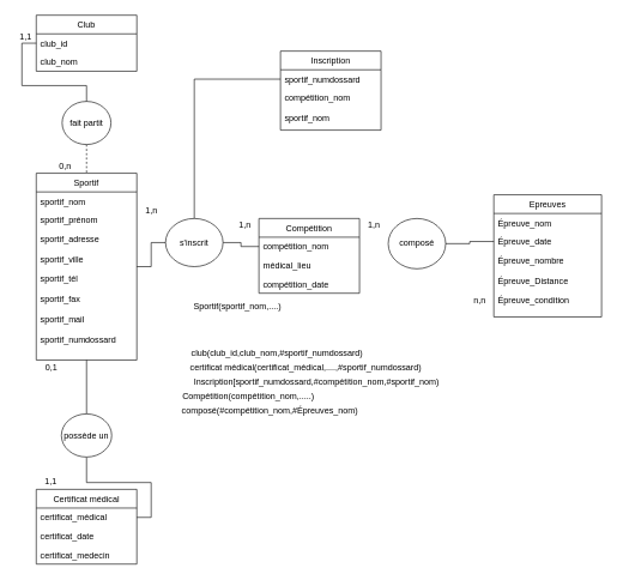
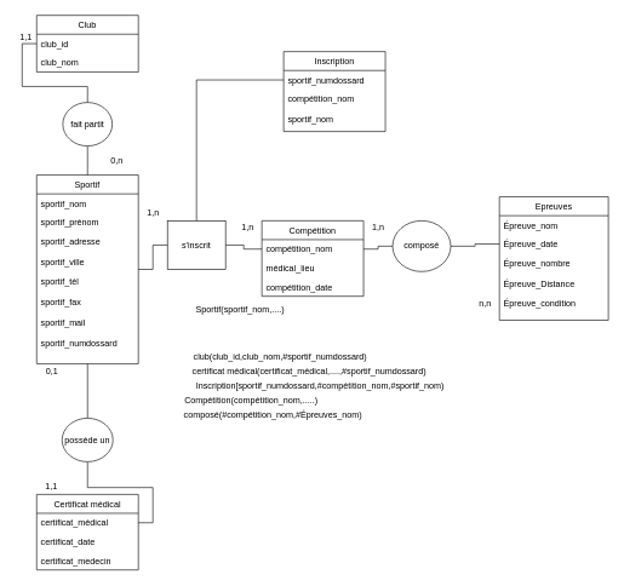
  <mxCell id="0" />
  <mxCell id="1" parent="0" />
  <mxCell id="2" style="edgeStyle=orthogonalEdgeStyle;rounded=0;orthogonalLoop=1;jettySize=auto;html=1;exitX=0.5;exitY=1;exitDx=0;exitDy=0;endArrow=none;endFill=0;" parent="1" source="3" target="13" edge="1"><mxGeometry relative="1" as="geometry" /></mxCell>
  <mxCell id="3" value="Sportif" style="swimlane;fontStyle=0;childLayout=stackLayout;horizontal=1;startSize=26;fillColor=none;horizontalStack=0;resizeParent=1;resizeParentMax=0;resizeLast=0;collapsible=1;marginBottom=0;" parent="1" vertex="1"><mxGeometry x="50" y="240" width="140" height="260" as="geometry" /></mxCell>
  <mxCell id="4" value="sportif_nom" style="text;strokeColor=none;fillColor=none;align=left;verticalAlign=top;spacingLeft=4;spacingRight=4;overflow=hidden;rotatable=0;points=[[0,0.5],[1,0.5]];portConstraint=eastwest;" parent="3" vertex="1"><mxGeometry y="26" width="140" height="26" as="geometry" /></mxCell>
  <mxCell id="5" value="sportif_prénom" style="text;strokeColor=none;fillColor=none;align=left;verticalAlign=top;spacingLeft=4;spacingRight=4;overflow=hidden;rotatable=0;points=[[0,0.5],[1,0.5]];portConstraint=eastwest;" parent="3" vertex="1"><mxGeometry y="52" width="140" height="26" as="geometry" /></mxCell>
  <mxCell id="6" value="sportif_adresse&#10;&#10;sportif_ville&#10;&#10;sportif_tél&#10;&#10;sportif_fax&#10;&#10;sportif_mail&#10;&#10;sportif_numdossard&#10;" style="text;strokeColor=none;fillColor=none;align=left;verticalAlign=top;spacingLeft=4;spacingRight=4;overflow=hidden;rotatable=0;points=[[0,0.5],[1,0.5]];portConstraint=eastwest;" parent="3" vertex="1"><mxGeometry y="78" width="140" height="182" as="geometry" /></mxCell>
- <mxCell id="7" style="edgeStyle=orthogonalEdgeStyle;rounded=0;orthogonalLoop=1;jettySize=auto;html=1;exitX=0.5;exitY=1;exitDx=0;exitDy=0;entryX=0.5;entryY=0;entryDx=0;entryDy=0;endArrow=none;endFill=0;dashed=1;" parent="1" source="8" target="3" edge="1"><mxGeometry relative="1" as="geometry" /></mxCell>
+ <mxCell id="7" style="edgeStyle=orthogonalEdgeStyle;rounded=0;orthogonalLoop=1;jettySize=auto;html=1;exitX=0.5;exitY=1;exitDx=0;exitDy=0;entryX=0.5;entryY=0;entryDx=0;entryDy=0;endArrow=none;endFill=0;" parent="1" source="8" target="3" edge="1"><mxGeometry relative="1" as="geometry" /></mxCell>
  <mxCell id="8" value="fait partit" style="ellipse;whiteSpace=wrap;html=1;" parent="1" vertex="1"><mxGeometry x="86" y="140" width="68" height="60" as="geometry" /></mxCell>
  <mxCell id="9" value="Club" style="swimlane;fontStyle=0;childLayout=stackLayout;horizontal=1;startSize=26;fillColor=none;horizontalStack=0;resizeParent=1;resizeParentMax=0;resizeLast=0;collapsible=1;marginBottom=0;" parent="1" vertex="1"><mxGeometry x="50" width="140" height="78" as="geometry" y="20" /></mxCell>
  <mxCell id="10" value="club_id" style="text;strokeColor=none;fillColor=none;align=left;verticalAlign=top;spacingLeft=4;spacingRight=4;overflow=hidden;rotatable=0;points=[[0,0.5],[1,0.5]];portConstraint=eastwest;" parent="9" vertex="1"><mxGeometry y="26" width="140" height="26" as="geometry" /></mxCell>
  <mxCell id="11" value="club_nom" style="text;strokeColor=none;fillColor=none;align=left;verticalAlign=top;spacingLeft=4;spacingRight=4;overflow=hidden;rotatable=0;points=[[0,0.5],[1,0.5]];portConstraint=eastwest;" parent="9" vertex="1"><mxGeometry y="52" width="140" height="26" as="geometry" /></mxCell>
  <mxCell id="12" value="" style="edgeStyle=orthogonalEdgeStyle;rounded=0;orthogonalLoop=1;jettySize=auto;html=1;endArrow=none;endFill=0;" parent="1" source="13" target="18" edge="1"><mxGeometry relative="1" as="geometry" /></mxCell>
  <mxCell id="13" value="possède un" style="ellipse;whiteSpace=wrap;html=1;" parent="1" vertex="1"><mxGeometry x="85" y="575" width="70" height="60" as="geometry" /></mxCell>
  <mxCell id="14" value="Inscription" style="swimlane;fontStyle=0;childLayout=stackLayout;horizontal=1;startSize=26;fillColor=none;horizontalStack=0;resizeParent=1;resizeParentMax=0;resizeLast=0;collapsible=1;marginBottom=0;" parent="1" vertex="1"><mxGeometry x="390" y="70" width="140" height="110" as="geometry" /></mxCell>
  <mxCell id="15" value="sportif_numdossard" style="text;strokeColor=none;fillColor=none;align=left;verticalAlign=top;spacingLeft=4;spacingRight=4;overflow=hidden;rotatable=0;points=[[0,0.5],[1,0.5]];portConstraint=eastwest;" parent="14" vertex="1"><mxGeometry y="26" width="140" height="26" as="geometry" /></mxCell>
  <mxCell id="16" value="compétition_nom&#10;&#10;sportif_nom&#10;" style="text;strokeColor=none;fillColor=none;align=left;verticalAlign=top;spacingLeft=4;spacingRight=4;overflow=hidden;rotatable=0;points=[[0,0.5],[1,0.5]];portConstraint=eastwest;" parent="14" vertex="1"><mxGeometry y="52" width="140" height="58" as="geometry" /></mxCell>
  <mxCell id="17" value="Certificat médical " style="swimlane;fontStyle=0;childLayout=stackLayout;horizontal=1;startSize=26;fillColor=none;horizontalStack=0;resizeParent=1;resizeParentMax=0;resizeLast=0;collapsible=1;marginBottom=0;" parent="1" vertex="1"><mxGeometry x="50" y="680" width="140" height="104" as="geometry" /></mxCell>
  <mxCell id="18" value="certificat_médical&#10;" style="text;strokeColor=none;fillColor=none;align=left;verticalAlign=top;spacingLeft=4;spacingRight=4;overflow=hidden;rotatable=0;points=[[0,0.5],[1,0.5]];portConstraint=eastwest;" parent="17" vertex="1"><mxGeometry y="26" width="140" height="26" as="geometry" /></mxCell>
  <mxCell id="19" value="certificat_date" style="text;strokeColor=none;fillColor=none;align=left;verticalAlign=top;spacingLeft=4;spacingRight=4;overflow=hidden;rotatable=0;points=[[0,0.5],[1,0.5]];portConstraint=eastwest;" parent="17" vertex="1"><mxGeometry y="52" width="140" height="26" as="geometry" /></mxCell>
  <mxCell id="20" value="certificat_medecin" style="text;strokeColor=none;fillColor=none;align=left;verticalAlign=top;spacingLeft=4;spacingRight=4;overflow=hidden;rotatable=0;points=[[0,0.5],[1,0.5]];portConstraint=eastwest;" parent="17" vertex="1"><mxGeometry y="78" width="140" height="26" as="geometry" /></mxCell>
  <mxCell id="21" style="edgeStyle=orthogonalEdgeStyle;rounded=0;orthogonalLoop=1;jettySize=auto;html=1;entryX=0;entryY=0.5;entryDx=0;entryDy=0;endArrow=none;endFill=0;" parent="1" source="24" target="15" edge="1"><mxGeometry relative="1" as="geometry" /></mxCell>
  <mxCell id="22" style="edgeStyle=orthogonalEdgeStyle;rounded=0;orthogonalLoop=1;jettySize=auto;html=1;exitX=1;exitY=0.5;exitDx=0;exitDy=0;entryX=0;entryY=0.5;entryDx=0;entryDy=0;endArrow=none;endFill=0;" parent="1" source="24" target="28" edge="1"><mxGeometry relative="1" as="geometry" /></mxCell>
  <mxCell id="23" style="edgeStyle=orthogonalEdgeStyle;rounded=0;orthogonalLoop=1;jettySize=auto;html=1;exitX=0;exitY=0.5;exitDx=0;exitDy=0;entryX=1;entryY=0.5;entryDx=0;entryDy=0;endArrow=none;endFill=0;" parent="1" source="24" target="3" edge="1"><mxGeometry relative="1" as="geometry" /></mxCell>
- <mxCell id="24" value="s'inscrit" style="ellipse;whiteSpace=wrap;html=1;" parent="1" vertex="1"><mxGeometry x="230" y="303" width="80" height="67" as="geometry" /></mxCell>
+ <mxCell id="24" value="s'inscrit" style="whiteSpace=wrap;html=1;rounded=0;" parent="1" vertex="1"><mxGeometry x="230" y="303" width="80" height="67" as="geometry" /></mxCell>
+ <mxCell id="25" style="edgeStyle=orthogonalEdgeStyle;rounded=0;orthogonalLoop=1;jettySize=auto;html=1;exitX=0;exitY=0.5;exitDx=0;exitDy=0;entryX=1;entryY=0.5;entryDx=0;entryDy=0;startArrow=none;startFill=0;endArrow=none;endFill=0;" parent="1" source="26" target="28" edge="1"><mxGeometry relative="1" as="geometry" /></mxCell>
  <mxCell id="26" value="composé" style="ellipse;whiteSpace=wrap;html=1;" parent="1" vertex="1"><mxGeometry x="540" y="303" width="80" height="70" as="geometry" /></mxCell>
  <mxCell id="27" value="Compétition" style="swimlane;fontStyle=0;childLayout=stackLayout;horizontal=1;startSize=26;fillColor=none;horizontalStack=0;resizeParent=1;resizeParentMax=0;resizeLast=0;collapsible=1;marginBottom=0;" parent="1" vertex="1"><mxGeometry x="360" y="303" width="140" height="104" as="geometry" /></mxCell>
  <mxCell id="28" value="compétition_nom" style="text;strokeColor=none;fillColor=none;align=left;verticalAlign=top;spacingLeft=4;spacingRight=4;overflow=hidden;rotatable=0;points=[[0,0.5],[1,0.5]];portConstraint=eastwest;" parent="27" vertex="1"><mxGeometry y="26" width="140" height="26" as="geometry" /></mxCell>
  <mxCell id="29" value="médical_lieu" style="text;strokeColor=none;fillColor=none;align=left;verticalAlign=top;spacingLeft=4;spacingRight=4;overflow=hidden;rotatable=0;points=[[0,0.5],[1,0.5]];portConstraint=eastwest;" parent="27" vertex="1"><mxGeometry y="52" width="140" height="26" as="geometry" /></mxCell>
  <mxCell id="30" value="compétition_date" style="text;strokeColor=none;fillColor=none;align=left;verticalAlign=top;spacingLeft=4;spacingRight=4;overflow=hidden;rotatable=0;points=[[0,0.5],[1,0.5]];portConstraint=eastwest;" parent="27" vertex="1"><mxGeometry y="78" width="140" height="26" as="geometry" /></mxCell>
  <mxCell id="31" style="edgeStyle=orthogonalEdgeStyle;rounded=0;orthogonalLoop=1;jettySize=auto;html=1;entryX=0.5;entryY=0;entryDx=0;entryDy=0;endArrow=none;endFill=0;" parent="1" source="10" target="8" edge="1"><mxGeometry relative="1" as="geometry"><Array as="points"><mxPoint x="30" y="59" /><mxPoint x="30" y="118" /><mxPoint x="120" y="118" /></Array></mxGeometry></mxCell>
  <mxCell id="32" value="Epreuves" style="swimlane;fontStyle=0;childLayout=stackLayout;horizontal=1;startSize=26;fillColor=none;horizontalStack=0;resizeParent=1;resizeParentMax=0;resizeLast=0;collapsible=1;marginBottom=0;" parent="1" vertex="1"><mxGeometry x="687" y="270" width="150" height="170" as="geometry" /></mxCell>
  <mxCell id="33" value="Épreuve_nom" style="text;strokeColor=none;fillColor=none;align=left;verticalAlign=top;spacingLeft=4;spacingRight=4;overflow=hidden;rotatable=0;points=[[0,0.5],[1,0.5]];portConstraint=eastwest;" parent="32" vertex="1"><mxGeometry y="26" width="150" height="26" as="geometry" /></mxCell>
  <mxCell id="34" value="Épreuve_date" style="text;strokeColor=none;fillColor=none;align=left;verticalAlign=top;spacingLeft=4;spacingRight=4;overflow=hidden;rotatable=0;points=[[0,0.5],[1,0.5]];portConstraint=eastwest;" parent="32" vertex="1"><mxGeometry y="52" width="150" height="26" as="geometry" /></mxCell>
  <mxCell id="35" value="Épreuve_nombre&#10;&#10;Épreuve_Distance&#10;&#10;Épreuve_condition&#10;" style="text;strokeColor=none;fillColor=none;align=left;verticalAlign=top;spacingLeft=4;spacingRight=4;overflow=hidden;rotatable=0;points=[[0,0.5],[1,0.5]];portConstraint=eastwest;" parent="32" vertex="1"><mxGeometry y="78" width="150" height="92" as="geometry" /></mxCell>
  <mxCell id="36" style="edgeStyle=orthogonalEdgeStyle;rounded=0;orthogonalLoop=1;jettySize=auto;html=1;exitX=0;exitY=0.5;exitDx=0;exitDy=0;entryX=1;entryY=0.5;entryDx=0;entryDy=0;endArrow=none;endFill=0;" parent="1" source="34" target="26" edge="1"><mxGeometry relative="1" as="geometry" /></mxCell>
  <mxCell id="37" value="1,1" style="text;html=1;align=center;verticalAlign=middle;resizable=0;points=[];autosize=1;" parent="1" vertex="1"><mxGeometry x="20" y="40" width="30" height="20" as="geometry" /></mxCell>
- <mxCell id="38" value="0,n" style="text;html=1;align=center;verticalAlign=middle;resizable=0;points=[];autosize=1;" parent="1" vertex="1"><mxGeometry x="75" y="220" width="30" height="20" as="geometry" /></mxCell>
+ <mxCell id="38" value="0,n" style="text;html=1;align=center;verticalAlign=middle;resizable=0;points=[];autosize=1;" parent="1" vertex="1"><mxGeometry x="145" y="210" width="30" height="20" as="geometry" /></mxCell>
  <mxCell id="39" value="1,1" style="text;html=1;align=center;verticalAlign=middle;resizable=0;points=[];autosize=1;" parent="1" vertex="1"><mxGeometry x="55" y="660" width="30" height="20" as="geometry" /></mxCell>
  <mxCell id="40" value="0,1" style="text;html=1;align=center;verticalAlign=middle;resizable=0;points=[];autosize=1;" parent="1" vertex="1"><mxGeometry x="56" y="500" width="30" height="20" as="geometry" /></mxCell>
  <mxCell id="41" value="1,n" style="text;html=1;align=center;verticalAlign=middle;resizable=0;points=[];autosize=1;" parent="1" vertex="1"><mxGeometry x="195" y="283" width="30" height="20" as="geometry" /></mxCell>
  <mxCell id="42" value="1,n" style="text;html=1;align=center;verticalAlign=middle;resizable=0;points=[];autosize=1;" parent="1" vertex="1"><mxGeometry x="325" y="303" width="30" height="20" as="geometry" /></mxCell>
  <mxCell id="43" value="1,n" style="text;html=1;align=center;verticalAlign=middle;resizable=0;points=[];autosize=1;" parent="1" vertex="1"><mxGeometry x="505" y="303" width="30" height="20" as="geometry" /></mxCell>
  <mxCell id="44" value="n,n" style="text;html=1;align=center;verticalAlign=middle;resizable=0;points=[];autosize=1;" parent="1" vertex="1"><mxGeometry x="652" y="407" width="30" height="20" as="geometry" /></mxCell>
  <mxCell id="45" value="Sportif(sportif_nom,....)" style="text;html=1;align=center;verticalAlign=middle;resizable=0;points=[];autosize=1;" vertex="1" parent="1"><mxGeometry x="250" y="415" width="160" height="20" as="geometry" /></mxCell>
  <mxCell id="46" value="club(club_id,club_nom,#sportif_numdossard)" style="text;html=1;align=center;verticalAlign=middle;resizable=0;points=[];autosize=1;" vertex="1" parent="1"><mxGeometry x="240" y="480" width="290" height="20" as="geometry" /></mxCell>
  <mxCell id="47" value="certificat médical(certificat_médical,....,#sportif_numdossard)" style="text;html=1;align=center;verticalAlign=middle;resizable=0;points=[];autosize=1;" vertex="1" parent="1"><mxGeometry x="230" y="500" width="390" height="20" as="geometry" /></mxCell>
  <mxCell id="48" value="Inscription[sportif_numdossard,#compétition_nom,#sportif_nom)" style="text;html=1;align=center;verticalAlign=middle;resizable=0;points=[];autosize=1;" vertex="1" parent="1"><mxGeometry x="230" y="520" width="420" height="20" as="geometry" /></mxCell>
  <mxCell id="49" value="Compétition(compétition_nom,.....)" style="text;html=1;align=center;verticalAlign=middle;resizable=0;points=[];autosize=1;" vertex="1" parent="1"><mxGeometry x="230" y="540" width="230" height="20" as="geometry" /></mxCell>
  <mxCell id="50" value="composé(#compétition_nom,#Épreuves_nom)" style="text;html=1;align=center;verticalAlign=middle;resizable=0;points=[];autosize=1;" vertex="1" parent="1"><mxGeometry x="225" y="560" width="300" height="20" as="geometry" /></mxCell>
